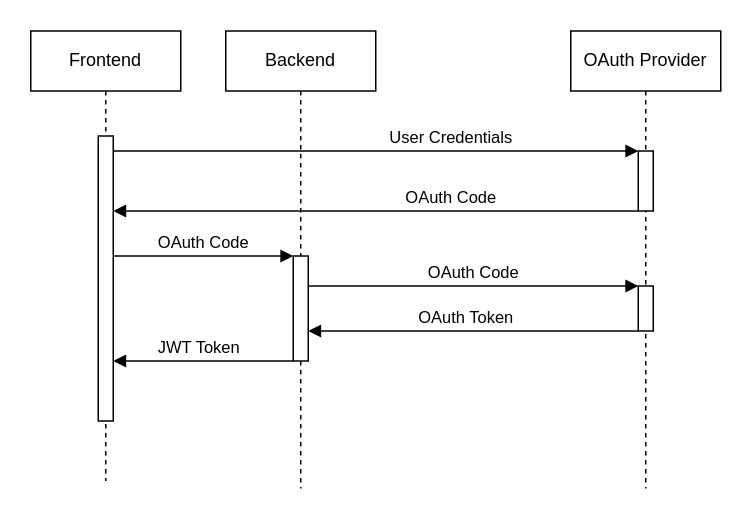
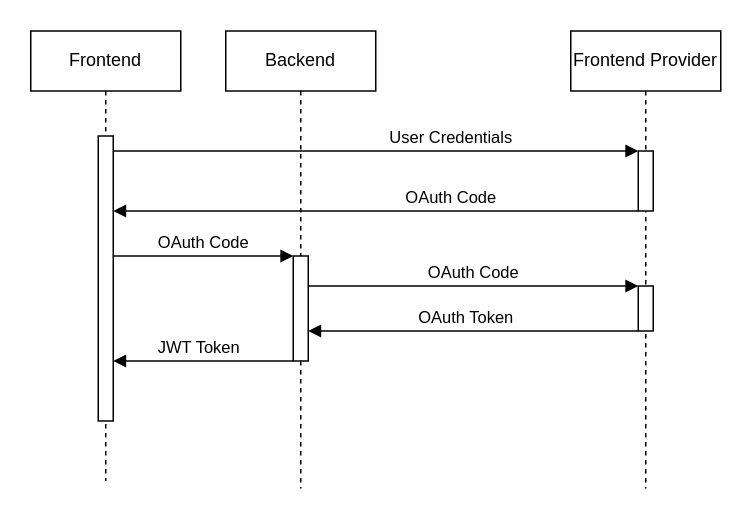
  <mxCell id="0" />
  <mxCell id="1" parent="0" />
  <mxCell id="2" value="Frontend" style="shape=umlLifeline;perimeter=lifelinePerimeter;whiteSpace=wrap;html=1;container=0;dropTarget=0;collapsible=0;recursiveResize=0;outlineConnect=0;portConstraint=eastwest;newEdgeStyle={&quot;edgeStyle&quot;:&quot;elbowEdgeStyle&quot;,&quot;elbow&quot;:&quot;vertical&quot;,&quot;curved&quot;:0,&quot;rounded&quot;:0};" parent="1" vertex="1"><mxGeometry x="20" y="20" width="100" height="300" as="geometry" /></mxCell>
  <mxCell id="3" value="" style="html=1;points=[];perimeter=orthogonalPerimeter;outlineConnect=0;targetShapes=umlLifeline;portConstraint=eastwest;newEdgeStyle={&quot;edgeStyle&quot;:&quot;elbowEdgeStyle&quot;,&quot;elbow&quot;:&quot;vertical&quot;,&quot;curved&quot;:0,&quot;rounded&quot;:0};" parent="2" vertex="1"><mxGeometry x="45" y="70" width="10" height="190" as="geometry" /></mxCell>
- <mxCell id="4" value="OAuth Provider" style="shape=umlLifeline;perimeter=lifelinePerimeter;whiteSpace=wrap;html=1;container=0;dropTarget=0;collapsible=0;recursiveResize=0;outlineConnect=0;portConstraint=eastwest;newEdgeStyle={&quot;edgeStyle&quot;:&quot;elbowEdgeStyle&quot;,&quot;elbow&quot;:&quot;vertical&quot;,&quot;curved&quot;:0,&quot;rounded&quot;:0};" parent="1" vertex="1"><mxGeometry x="380" y="20" width="100" height="305" as="geometry" /></mxCell>
+ <mxCell id="4" value="Frontend Provider" style="shape=umlLifeline;perimeter=lifelinePerimeter;whiteSpace=wrap;html=1;container=0;dropTarget=0;collapsible=0;recursiveResize=0;outlineConnect=0;portConstraint=eastwest;newEdgeStyle={&quot;edgeStyle&quot;:&quot;elbowEdgeStyle&quot;,&quot;elbow&quot;:&quot;vertical&quot;,&quot;curved&quot;:0,&quot;rounded&quot;:0};" parent="1" vertex="1"><mxGeometry x="380" y="20" width="100" height="305" as="geometry" /></mxCell>
  <mxCell id="5" value="" style="html=1;points=[];perimeter=orthogonalPerimeter;outlineConnect=0;targetShapes=umlLifeline;portConstraint=eastwest;newEdgeStyle={&quot;edgeStyle&quot;:&quot;elbowEdgeStyle&quot;,&quot;elbow&quot;:&quot;vertical&quot;,&quot;curved&quot;:0,&quot;rounded&quot;:0};" parent="4" vertex="1"><mxGeometry x="45" y="80" width="10" height="40" as="geometry" /></mxCell>
  <mxCell id="6" value="" style="html=1;points=[];perimeter=orthogonalPerimeter;outlineConnect=0;targetShapes=umlLifeline;portConstraint=eastwest;newEdgeStyle={&quot;edgeStyle&quot;:&quot;elbowEdgeStyle&quot;,&quot;elbow&quot;:&quot;vertical&quot;,&quot;curved&quot;:0,&quot;rounded&quot;:0};" parent="4" vertex="1"><mxGeometry x="45" y="170" width="10" height="30" as="geometry" /></mxCell>
  <mxCell id="7" value="User Credentials" style="html=1;verticalAlign=bottom;endArrow=block;edgeStyle=elbowEdgeStyle;elbow=vertical;curved=0;rounded=0;" parent="1" source="3" target="5" edge="1"><mxGeometry x="0.286" relative="1" as="geometry"><mxPoint x="175" y="110" as="sourcePoint" /><Array as="points"><mxPoint x="160" y="100" /></Array><mxPoint as="offset" /></mxGeometry></mxCell>
  <mxCell id="8" value="OAuth Code" style="html=1;verticalAlign=bottom;endArrow=block;edgeStyle=elbowEdgeStyle;elbow=vertical;curved=0;rounded=0;" parent="1" source="5" target="3" edge="1"><mxGeometry x="-0.286" relative="1" as="geometry"><mxPoint x="155" y="140" as="sourcePoint" /><Array as="points"><mxPoint x="170" y="140" /></Array><mxPoint x="80" y="140" as="targetPoint" /><mxPoint as="offset" /></mxGeometry></mxCell>
  <mxCell id="9" value="Backend" style="shape=umlLifeline;perimeter=lifelinePerimeter;whiteSpace=wrap;html=1;container=0;dropTarget=0;collapsible=0;recursiveResize=0;outlineConnect=0;portConstraint=eastwest;newEdgeStyle={&quot;edgeStyle&quot;:&quot;elbowEdgeStyle&quot;,&quot;elbow&quot;:&quot;vertical&quot;,&quot;curved&quot;:0,&quot;rounded&quot;:0};" parent="1" vertex="1"><mxGeometry x="150" y="20" width="100" height="305" as="geometry" /></mxCell>
  <mxCell id="10" value="" style="html=1;points=[];perimeter=orthogonalPerimeter;outlineConnect=0;targetShapes=umlLifeline;portConstraint=eastwest;newEdgeStyle={&quot;edgeStyle&quot;:&quot;elbowEdgeStyle&quot;,&quot;elbow&quot;:&quot;vertical&quot;,&quot;curved&quot;:0,&quot;rounded&quot;:0};" parent="9" vertex="1"><mxGeometry x="45" y="150" width="10" height="70" as="geometry" /></mxCell>
  <mxCell id="11" value="OAuth Code" style="html=1;verticalAlign=bottom;endArrow=block;edgeStyle=elbowEdgeStyle;elbow=vertical;curved=0;rounded=0;" parent="1" source="3" target="10" edge="1"><mxGeometry relative="1" as="geometry"><mxPoint x="100" y="200" as="sourcePoint" /><Array as="points"><mxPoint x="110" y="170" /><mxPoint x="185" y="200" /></Array><mxPoint x="450" y="200" as="targetPoint" /><mxPoint as="offset" /></mxGeometry></mxCell>
  <mxCell id="12" value="OAuth Code" style="html=1;verticalAlign=bottom;endArrow=block;edgeStyle=elbowEdgeStyle;elbow=vertical;curved=0;rounded=0;" parent="1" source="10" target="6" edge="1"><mxGeometry relative="1" as="geometry"><mxPoint x="220" y="190" as="sourcePoint" /><Array as="points"><mxPoint x="255" y="190" /><mxPoint x="330" y="220" /></Array><mxPoint x="350" y="190" as="targetPoint" /><mxPoint as="offset" /></mxGeometry></mxCell>
  <mxCell id="13" value="OAuth Token" style="html=1;verticalAlign=bottom;endArrow=block;edgeStyle=elbowEdgeStyle;elbow=vertical;curved=0;rounded=0;" parent="1" source="6" target="10" edge="1"><mxGeometry x="0.045" relative="1" as="geometry"><mxPoint x="420" y="220" as="sourcePoint" /><Array as="points"><mxPoint x="270" y="220" /></Array><mxPoint x="220" y="220" as="targetPoint" /><mxPoint as="offset" /></mxGeometry></mxCell>
  <mxCell id="14" value="JWT Token" style="html=1;verticalAlign=bottom;endArrow=block;edgeStyle=elbowEdgeStyle;elbow=vertical;curved=0;rounded=0;" parent="1" source="10" target="3" edge="1"><mxGeometry x="0.045" relative="1" as="geometry"><mxPoint x="210" y="170" as="sourcePoint" /><Array as="points"><mxPoint x="145" y="240" /></Array><mxPoint x="80" y="190" as="targetPoint" /><mxPoint as="offset" /></mxGeometry></mxCell>
